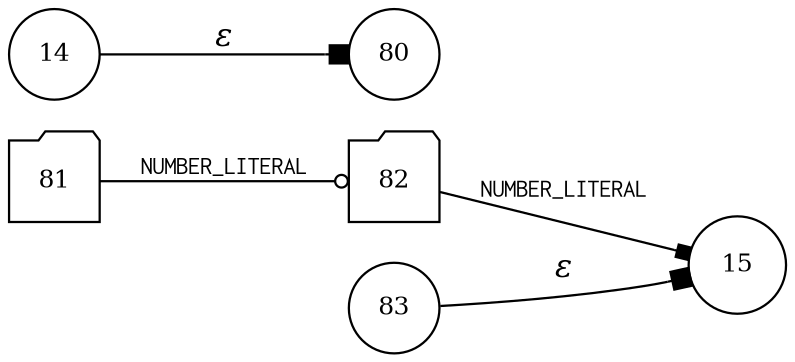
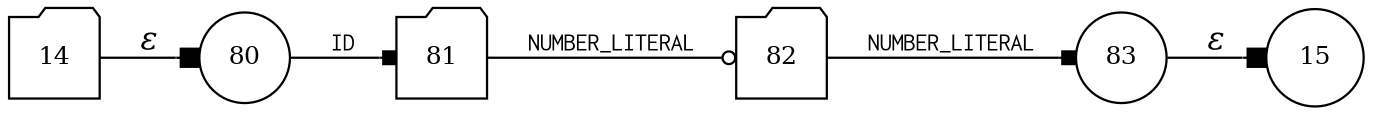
  digraph {
    rankdir=LR
    node [fixedsize=true fontsize=11 shape=circle peripheries=1]
    edge [arrowhead=box arrowsize=.7 fontname=Courier fontsize=11]
    n1 [label=15 width=.6 peripheries=""]
    n2 [label=80 width=.55]
    n3 [label=81 shape=folder width=.55]
    n4 [label=82 shape=folder width=.55]
    n5 [label=83 width=.55]
-   n6 [label=14 width=.55]
+   n6 [label=14 shape=folder width=.55]
+   n2 -> n3 [label=ID]
    n3 -> n4 [arrowhead=odot label=NUMBER_LITERAL]
-   n4 -> n1 [label=NUMBER_LITERAL]
+   n4 -> n5 [label=NUMBER_LITERAL]
    n5 -> n1 [fontname="Times-Italic" label="&epsilon;" arrowsize="" fontsize=""]
    n6 -> n2 [fontname="Times-Italic" label="&epsilon;" arrowsize="" fontsize=""]
  }
